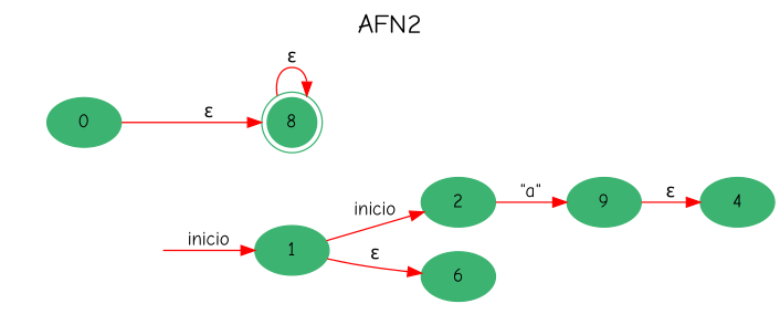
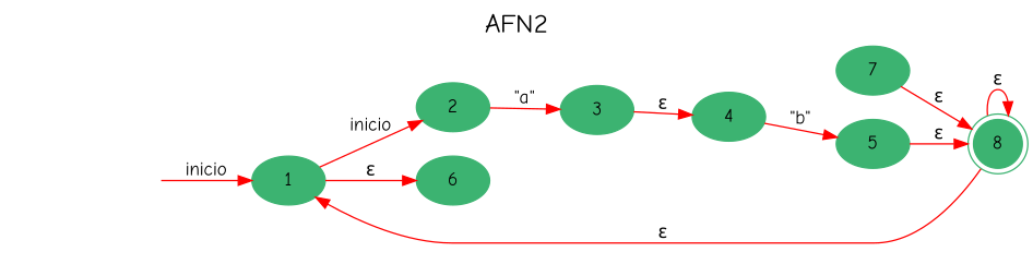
  digraph {
    fontname="Comic Neue"
    fontsize=20
    label=AFN2
    labelloc=t
    rankdir=LR
    node [color=mediumseagreen fontname="Comic Neue" style=filled]
    edge [color=red fontname="Comic Neue"]
    1
    2
    6
-   3 [label=9]
+   3
    4
+   5
    8 [shape=doublecircle]
-   7 [label=0]
+   7
    secret_node [color=midnightblue fontcolor=white shape=circle style=invis]
    1 -> 2 [label=inicio]
    1 -> 6 [label="ε"]
    2 -> 3 [label="\"a\""]
    3 -> 4 [label="ε"]
+   4 -> 5 [label="\"b\""]
+   5 -> 8 [label="ε"]
+   8 -> 1 [label="ε"]
    8 -> 8 [label="ε"]
    7 -> 8 [label="ε"]
    secret_node -> 1 [label=inicio]
  }
